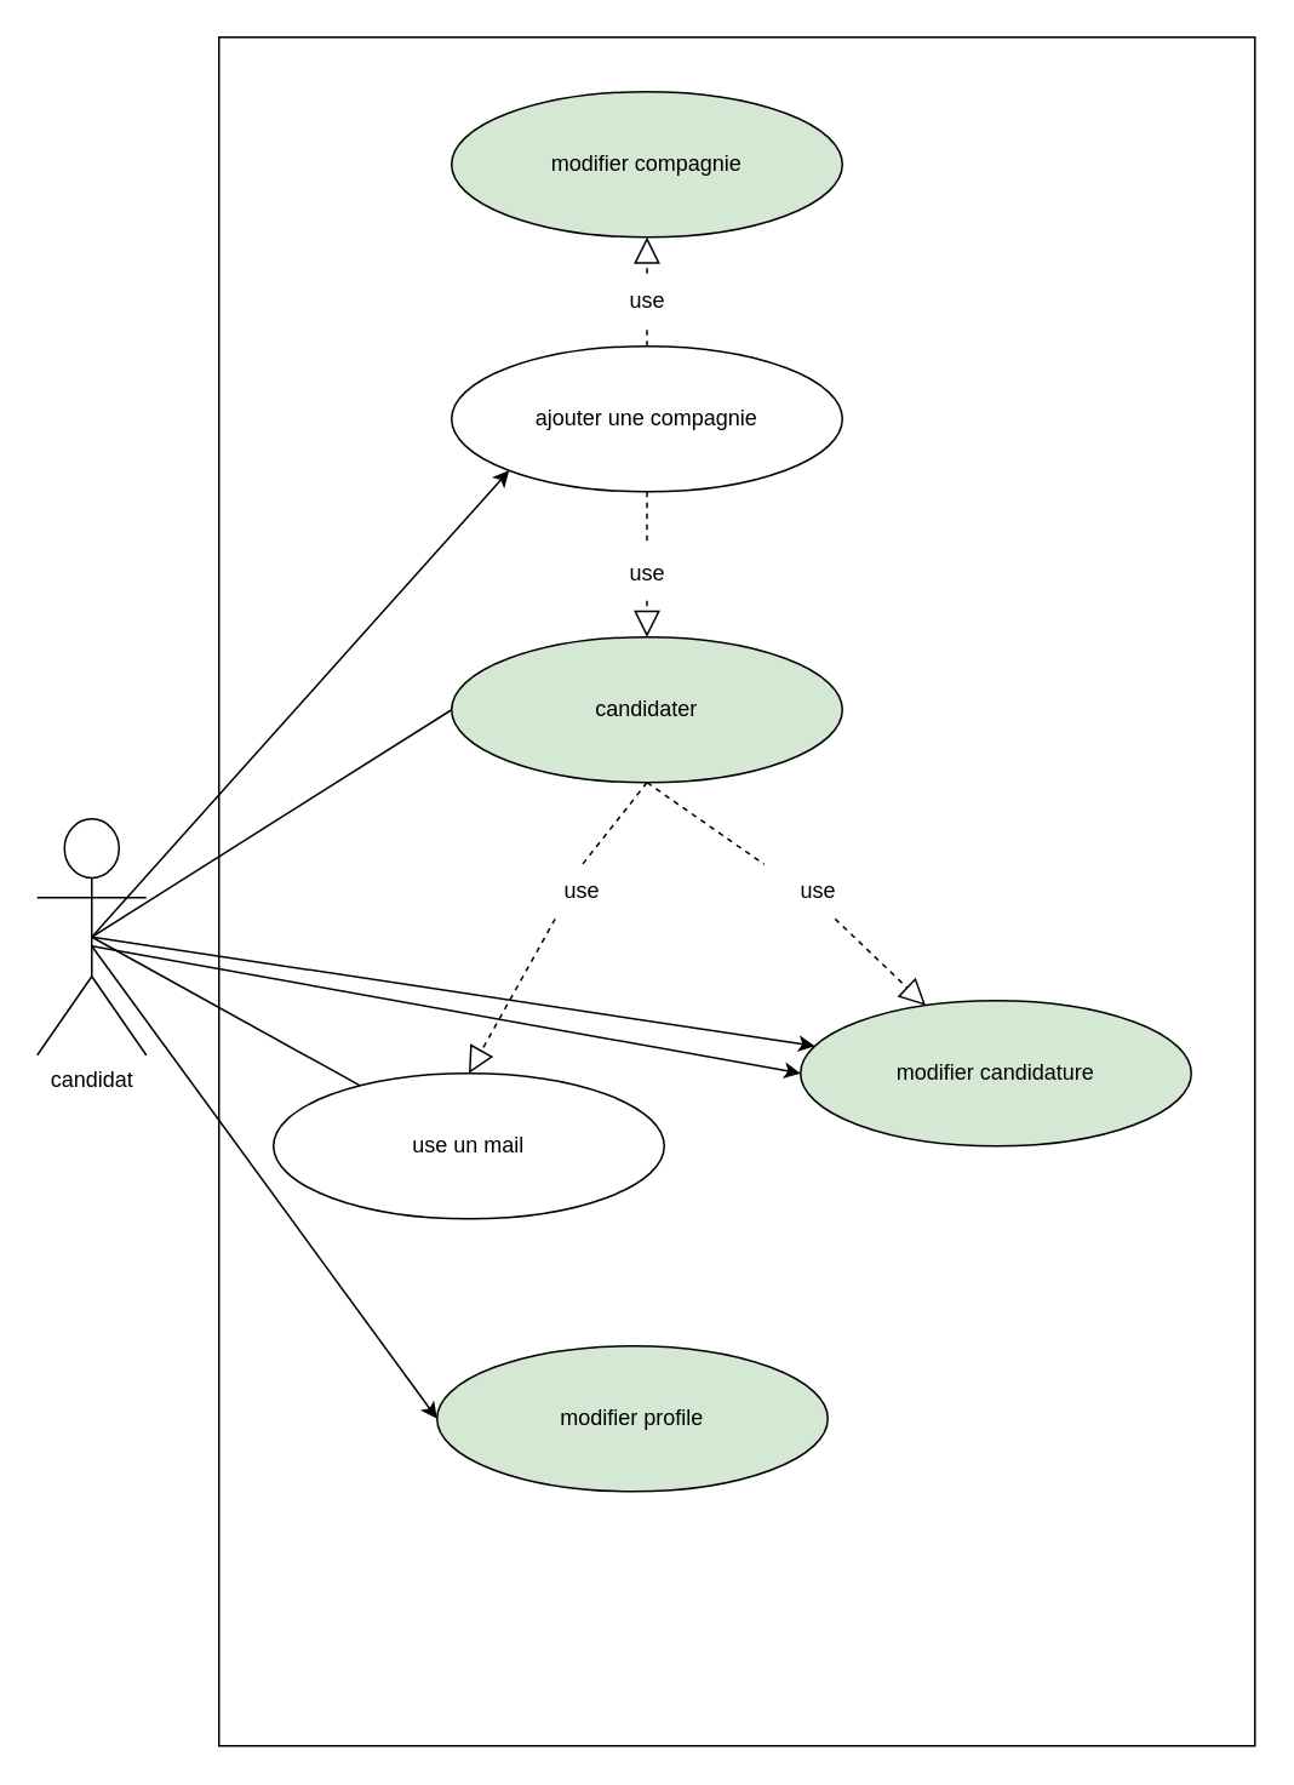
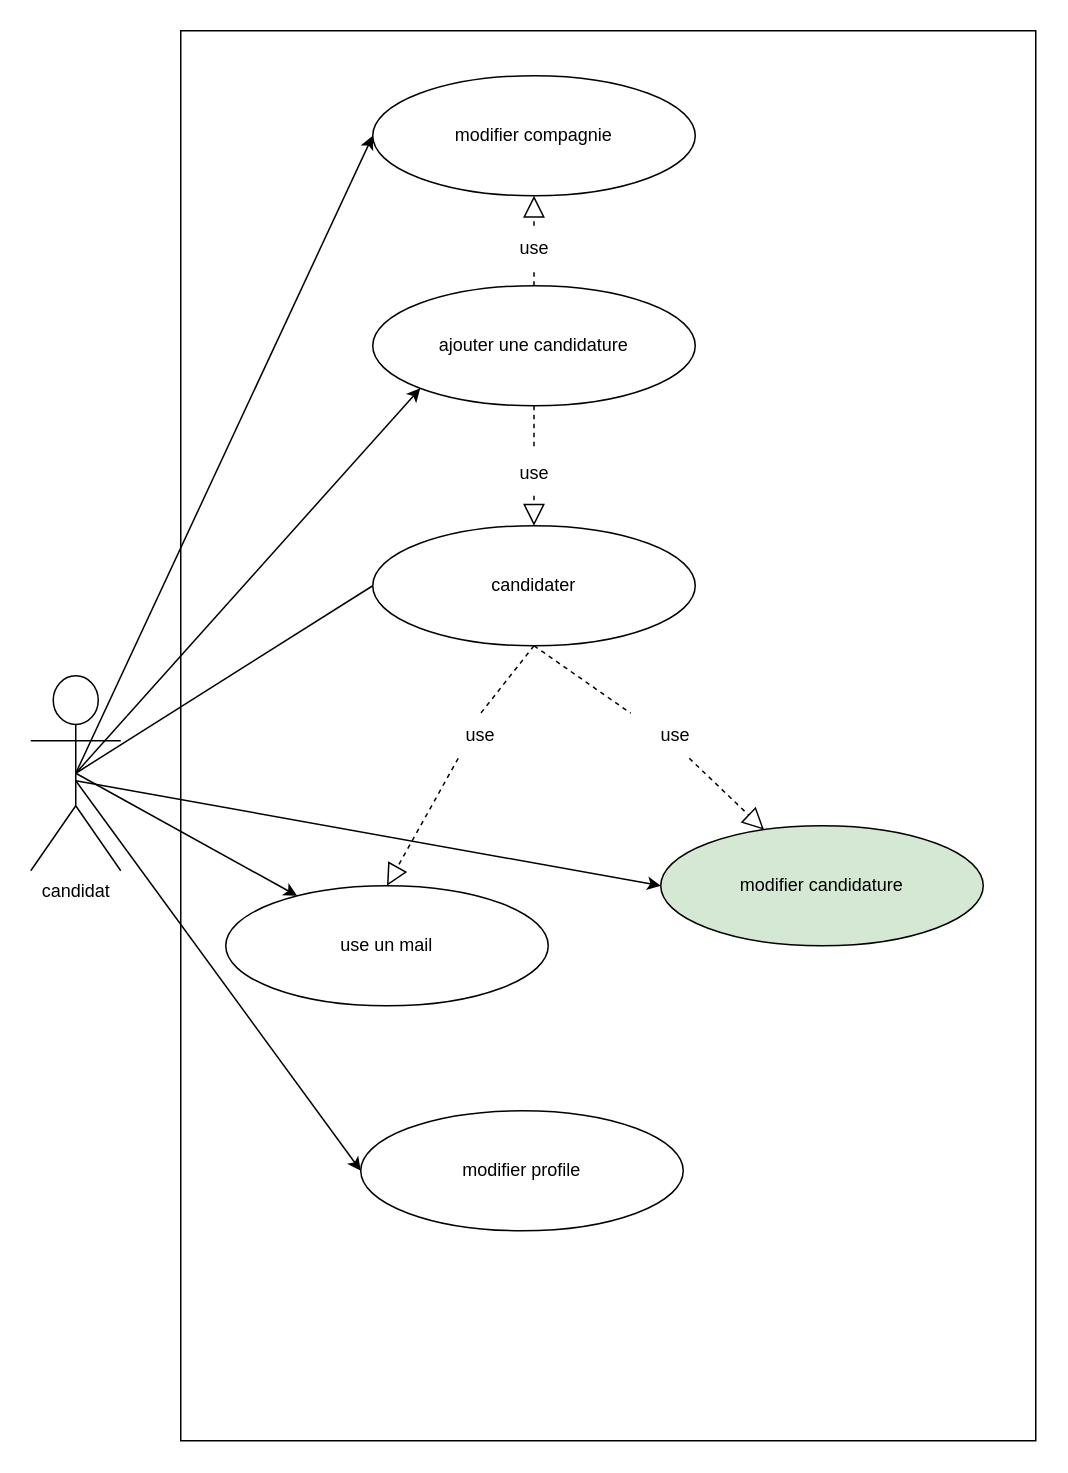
  <mxCell id="0" />
  <mxCell id="1" parent="0" />
  <mxCell id="2" value="" style="rounded=0;whiteSpace=wrap;html=1;" parent="1" vertex="1"><mxGeometry x="120" y="20" width="570" height="940" as="geometry" /></mxCell>
  <mxCell id="3" value="candidat" style="shape=umlActor;verticalLabelPosition=bottom;verticalAlign=top;html=1;outlineConnect=0;" parent="1" vertex="1"><mxGeometry x="20" y="450" width="60" height="130" as="geometry" /></mxCell>
- <mxCell id="4" value="ajouter une compagnie" style="ellipse;whiteSpace=wrap;html=1;" parent="1" vertex="1"><mxGeometry x="248" y="190" width="215" height="80" as="geometry" /></mxCell>
- <mxCell id="5" value="candidater" style="ellipse;whiteSpace=wrap;html=1;fillColor=#d5e8d4;" parent="1" vertex="1"><mxGeometry x="248" y="350" width="215" height="80" as="geometry" /></mxCell>
+ <mxCell id="4" value="ajouter une candidature" style="ellipse;whiteSpace=wrap;html=1;" parent="1" vertex="1"><mxGeometry x="248" y="190" width="215" height="80" as="geometry" /></mxCell>
+ <mxCell id="5" value="candidater" style="ellipse;whiteSpace=wrap;html=1;" parent="1" vertex="1"><mxGeometry x="248" y="350" width="215" height="80" as="geometry" /></mxCell>
  <mxCell id="6" value="use un mail" style="ellipse;whiteSpace=wrap;html=1;" parent="1" vertex="1"><mxGeometry x="150" y="590" width="215" height="80" as="geometry" /></mxCell>
- <mxCell id="7" value="modifier compagnie" style="ellipse;whiteSpace=wrap;html=1;fillColor=#d5e8d4;" parent="1" vertex="1"><mxGeometry x="248" y="50" width="215" height="80" as="geometry" /></mxCell>
+ <mxCell id="7" value="modifier compagnie" style="ellipse;whiteSpace=wrap;html=1;" parent="1" vertex="1"><mxGeometry x="248" y="50" width="215" height="80" as="geometry" /></mxCell>
  <mxCell id="8" value="modifier candidature" style="ellipse;whiteSpace=wrap;html=1;fillColor=#d5e8d4;" parent="1" vertex="1"><mxGeometry x="440" y="550" width="215" height="80" as="geometry" /></mxCell>
- <mxCell id="9" value="modifier profile" style="ellipse;whiteSpace=wrap;html=1;fillColor=#d5e8d4;" parent="1" vertex="1"><mxGeometry x="240" y="740" width="215" height="80" as="geometry" /></mxCell>
+ <mxCell id="9" value="modifier profile" style="ellipse;whiteSpace=wrap;html=1;" parent="1" vertex="1"><mxGeometry x="240" y="740" width="215" height="80" as="geometry" /></mxCell>
  <mxCell id="10" value="" style="endArrow=classic;html=1;exitX=0.5;exitY=0.5;exitDx=0;exitDy=0;exitPerimeter=0;entryX=0;entryY=1;entryDx=0;entryDy=0;" parent="1" source="3" target="4" edge="1"><mxGeometry width="50" height="50" relative="1" as="geometry"><mxPoint x="330" y="540" as="sourcePoint" /><mxPoint x="380" y="490" as="targetPoint" /></mxGeometry></mxCell>
  <mxCell id="11" value="" style="endArrow=none;html=1;exitX=0.5;exitY=0.5;exitDx=0;exitDy=0;exitPerimeter=0;entryX=0;entryY=0.5;entryDx=0;entryDy=0;" parent="1" source="3" target="5" edge="1"><mxGeometry width="50" height="50" relative="1" as="geometry"><mxPoint x="330" y="540" as="sourcePoint" /><mxPoint x="380" y="490" as="targetPoint" /></mxGeometry></mxCell>
  <mxCell id="12" value="" style="endArrow=block;dashed=1;endFill=0;endSize=12;html=1;exitX=0.5;exitY=1;exitDx=0;exitDy=0;entryX=0.5;entryY=0;entryDx=0;entryDy=0;startArrow=none;" parent="1" source="14" target="5" edge="1"><mxGeometry width="160" relative="1" as="geometry"><mxPoint x="270" y="520" as="sourcePoint" /><mxPoint x="430" y="520" as="targetPoint" /></mxGeometry></mxCell>
  <mxCell id="13" value="" style="endArrow=none;dashed=1;endFill=0;endSize=12;html=1;exitX=0.5;exitY=1;exitDx=0;exitDy=0;entryX=0.5;entryY=0;entryDx=0;entryDy=0;" parent="1" source="4" target="14" edge="1"><mxGeometry width="160" relative="1" as="geometry"><mxPoint x="355.5" y="270" as="sourcePoint" /><mxPoint x="355.5" y="350" as="targetPoint" /></mxGeometry></mxCell>
  <mxCell id="14" value="use" style="text;html=1;strokeColor=none;fillColor=none;align=center;verticalAlign=middle;whiteSpace=wrap;rounded=0;" parent="1" vertex="1"><mxGeometry x="325.5" y="300" width="60" height="30" as="geometry" /></mxCell>
  <mxCell id="15" value="" style="endArrow=block;dashed=1;endFill=0;endSize=12;html=1;exitX=0.25;exitY=1;exitDx=0;exitDy=0;startArrow=none;entryX=0.5;entryY=0;entryDx=0;entryDy=0;" parent="1" source="17" target="6" edge="1"><mxGeometry width="160" relative="1" as="geometry"><mxPoint x="384.5" y="660" as="sourcePoint" /><mxPoint x="470" y="490" as="targetPoint" /></mxGeometry></mxCell>
  <mxCell id="16" value="" style="endArrow=none;dashed=1;endFill=0;endSize=12;html=1;exitX=0.5;exitY=1;exitDx=0;exitDy=0;entryX=0.5;entryY=0;entryDx=0;entryDy=0;" parent="1" source="5" target="17" edge="1"><mxGeometry width="160" relative="1" as="geometry"><mxPoint x="470" y="410" as="sourcePoint" /><mxPoint x="470" y="440" as="targetPoint" /><Array as="points" /></mxGeometry></mxCell>
  <mxCell id="17" value="use" style="text;html=1;strokeColor=none;fillColor=none;align=center;verticalAlign=middle;whiteSpace=wrap;rounded=0;" parent="1" vertex="1"><mxGeometry x="290" y="475" width="60" height="30" as="geometry" /></mxCell>
- <mxCell id="18" value="" style="endArrow=classic;html=1;exitX=0.5;exitY=0.5;exitDx=0;exitDy=0;exitPerimeter=0;" parent="1" source="3" target="8" edge="1"><mxGeometry width="50" height="50" relative="1" as="geometry"><mxPoint x="330" y="330" as="sourcePoint" /><mxPoint x="380" y="280" as="targetPoint" /></mxGeometry></mxCell>
+ <mxCell id="18" value="" style="endArrow=classic;html=1;exitX=0.5;exitY=0.5;exitDx=0;exitDy=0;exitPerimeter=0;entryX=0;entryY=0.5;entryDx=0;entryDy=0;" parent="1" source="3" target="7" edge="1"><mxGeometry width="50" height="50" relative="1" as="geometry"><mxPoint x="330" y="330" as="sourcePoint" /><mxPoint x="380" y="280" as="targetPoint" /></mxGeometry></mxCell>
  <mxCell id="19" value="" style="endArrow=block;dashed=1;endFill=0;endSize=12;html=1;exitX=0.5;exitY=0;exitDx=0;exitDy=0;entryX=0.5;entryY=1;entryDx=0;entryDy=0;startArrow=none;" parent="1" source="21" target="7" edge="1"><mxGeometry width="160" relative="1" as="geometry"><mxPoint x="290" y="540" as="sourcePoint" /><mxPoint x="375.5" y="370" as="targetPoint" /></mxGeometry></mxCell>
  <mxCell id="20" value="" style="endArrow=none;dashed=1;endFill=0;endSize=12;html=1;exitX=0.5;exitY=0;exitDx=0;exitDy=0;entryX=0.5;entryY=1;entryDx=0;entryDy=0;" parent="1" source="4" target="21" edge="1"><mxGeometry width="160" relative="1" as="geometry"><mxPoint x="375.5" y="290" as="sourcePoint" /><mxPoint x="350" y="20" as="targetPoint" /></mxGeometry></mxCell>
  <mxCell id="21" value="use" style="text;html=1;strokeColor=none;fillColor=none;align=center;verticalAlign=middle;whiteSpace=wrap;rounded=0;" parent="1" vertex="1"><mxGeometry x="325.5" y="150" width="60" height="30" as="geometry" /></mxCell>
  <mxCell id="22" value="" style="endArrow=none;dashed=1;endFill=0;endSize=12;html=1;exitX=0.5;exitY=1;exitDx=0;exitDy=0;entryX=0;entryY=0;entryDx=0;entryDy=0;" parent="1" source="5" target="23" edge="1"><mxGeometry width="160" relative="1" as="geometry"><mxPoint x="365.5" y="440" as="sourcePoint" /><mxPoint x="330" y="485" as="targetPoint" /><Array as="points" /></mxGeometry></mxCell>
  <mxCell id="23" value="use" style="text;html=1;strokeColor=none;fillColor=none;align=center;verticalAlign=middle;whiteSpace=wrap;rounded=0;" parent="1" vertex="1"><mxGeometry x="420" y="475" width="60" height="30" as="geometry" /></mxCell>
  <mxCell id="24" value="" style="endArrow=block;dashed=1;endFill=0;endSize=12;html=1;exitX=0.65;exitY=1;exitDx=0;exitDy=0;startArrow=none;exitPerimeter=0;" parent="1" source="23" target="8" edge="1"><mxGeometry width="160" relative="1" as="geometry"><mxPoint x="315" y="515" as="sourcePoint" /><mxPoint x="277.5" y="560" as="targetPoint" /></mxGeometry></mxCell>
- <mxCell id="25" value="" style="endArrow=none;html=1;exitX=0.5;exitY=0.5;exitDx=0;exitDy=0;exitPerimeter=0;" parent="1" source="3" target="6" edge="1"><mxGeometry width="50" height="50" relative="1" as="geometry"><mxPoint x="330" y="700" as="sourcePoint" /><mxPoint x="380" y="650" as="targetPoint" /></mxGeometry></mxCell>
+ <mxCell id="25" value="" style="endArrow=classic;html=1;exitX=0.5;exitY=0.5;exitDx=0;exitDy=0;exitPerimeter=0;" parent="1" source="3" target="6" edge="1"><mxGeometry width="50" height="50" relative="1" as="geometry"><mxPoint x="330" y="700" as="sourcePoint" /><mxPoint x="380" y="650" as="targetPoint" /></mxGeometry></mxCell>
  <mxCell id="26" value="" style="endArrow=classic;html=1;entryX=0;entryY=0.5;entryDx=0;entryDy=0;" parent="1" target="8" edge="1"><mxGeometry width="50" height="50" relative="1" as="geometry"><mxPoint x="50" y="520" as="sourcePoint" /><mxPoint x="380" y="640" as="targetPoint" /></mxGeometry></mxCell>
  <mxCell id="27" value="" style="endArrow=classic;html=1;entryX=0;entryY=0.5;entryDx=0;entryDy=0;" parent="1" target="9" edge="1"><mxGeometry width="50" height="50" relative="1" as="geometry"><mxPoint x="50" y="520" as="sourcePoint" /><mxPoint x="380" y="650" as="targetPoint" /></mxGeometry></mxCell>
